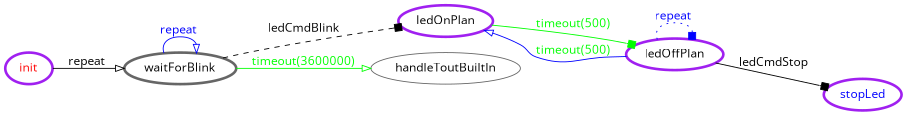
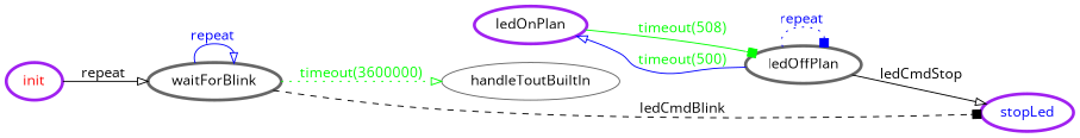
  digraph {
    fontname="Open Sans"
    rankdir=LR
    node [color=purple fontcolor=black fontname="Open Sans" penwidth=3]
    edge [arrowhead=onormal color=black fontcolor=black fontname="Open Sans" style=solid]
    init [fontcolor=red]
    waitForBlink [color=gray40]
    ledOnPlan
    handleToutBuiltIn [color=gray40 fontcolor="" penwidth=""]
-   ledOffPlan
+   ledOffPlan [color=gray40]
    stopLed [fontcolor=blue]
    init -> waitForBlink [label="repeat "]
    waitForBlink -> waitForBlink [color=blue fontcolor=blue label="repeat "]
-   waitForBlink -> ledOnPlan [arrowhead=box label=ledCmdBlink style=dashed]
-   waitForBlink -> handleToutBuiltIn [color=green fontcolor=green label="timeout(3600000)"]
-   ledOnPlan -> ledOffPlan [arrowhead=box color=green fontcolor=green label="timeout(500)"]
+   waitForBlink -> stopLed [arrowhead=box label=ledCmdBlink style=dashed]
+   waitForBlink -> handleToutBuiltIn [color=green fontcolor=green label="timeout(3600000)" style=dotted]
+   ledOnPlan -> ledOffPlan [arrowhead=box color=green fontcolor=green label="timeout(508)"]
    ledOffPlan -> ledOnPlan [color=blue fontcolor=green label="timeout(500)"]
    ledOffPlan -> ledOffPlan [arrowhead=box color=blue fontcolor=blue label="repeat " style=dotted]
-   ledOffPlan -> stopLed [arrowhead=box label=ledCmdStop]
+   ledOffPlan -> stopLed [label=ledCmdStop]
  }
